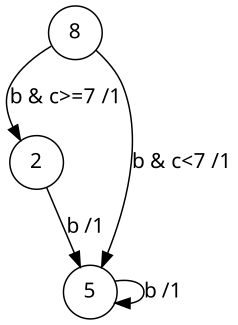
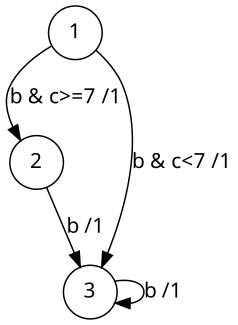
  digraph {
    fontname="Noto Sans"
    node [fontname="Noto Sans" shape=circle]
    edge [fontname="Noto Sans"]
-   n1 [label=8]
+   n1 [label=1]
    n2 [label=2]
-   n3 [label=5]
+   n3 [label=3]
    n1 -> n2 [label="b & c>=7 /1" myattribute=t_0]
    n1 -> n3 [label="b & c<7 /1" myattribute=t_1]
    n2 -> n3 [label="b /1" myattribute=t_2]
    n3 -> n3 [label="b /1" myattribute=t_3]
  }
